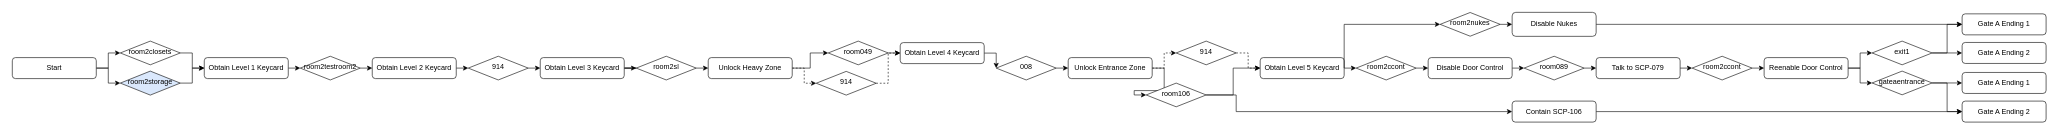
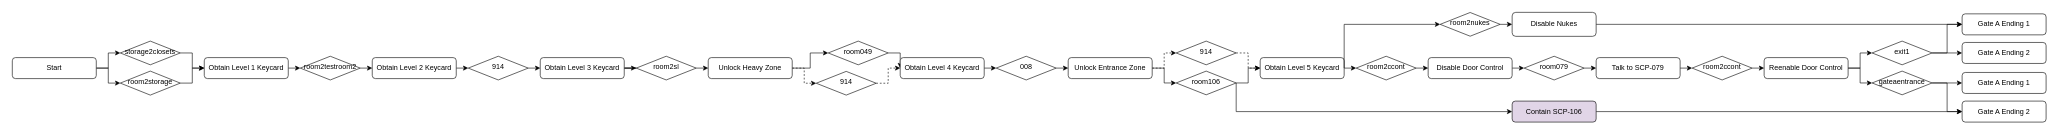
  <mxCell id="0" />
  <mxCell id="1" parent="0" />
  <mxCell id="2" style="edgeStyle=orthogonalEdgeStyle;rounded=0;orthogonalLoop=1;jettySize=auto;html=1;exitX=1;exitY=0.5;exitDx=0;exitDy=0;entryX=0;entryY=0.5;entryDx=0;entryDy=0;" edge="1" parent="1" source="3" target="7"><mxGeometry relative="1" as="geometry"><mxPoint x="360" y="118" as="targetPoint" /></mxGeometry></mxCell>
- <mxCell id="3" value="room2closets" style="rhombus;whiteSpace=wrap;html=1;shadow=0;fontFamily=Helvetica;fontSize=12;align=center;strokeWidth=1;spacing=6;spacingTop=-4;" parent="1" vertex="1"><mxGeometry x="200" y="68" width="100" height="39.52" as="geometry" /></mxCell>
+ <mxCell id="3" value="storage2closets" style="rhombus;whiteSpace=wrap;html=1;shadow=0;fontFamily=Helvetica;fontSize=12;align=center;strokeWidth=1;spacing=6;spacingTop=-4;" parent="1" vertex="1"><mxGeometry x="200" y="68" width="100" height="39.52" as="geometry" /></mxCell>
  <mxCell id="4" style="edgeStyle=orthogonalEdgeStyle;rounded=0;orthogonalLoop=1;jettySize=auto;html=1;exitX=1;exitY=0.5;exitDx=0;exitDy=0;entryX=0;entryY=0.5;entryDx=0;entryDy=0;" edge="1" parent="1" source="5" target="7"><mxGeometry relative="1" as="geometry" /></mxCell>
- <mxCell id="5" value="room2storage" style="rhombus;whiteSpace=wrap;html=1;shadow=0;fontFamily=Helvetica;fontSize=12;align=center;strokeWidth=1;spacing=6;spacingTop=-4;fillColor=#dae8fc;" vertex="1" parent="1"><mxGeometry x="200" y="118" width="100" height="40" as="geometry" /></mxCell>
+ <mxCell id="5" value="room2storage" style="rhombus;whiteSpace=wrap;html=1;shadow=0;fontFamily=Helvetica;fontSize=12;align=center;strokeWidth=1;spacing=6;spacingTop=-4;" vertex="1" parent="1"><mxGeometry x="200" y="118" width="100" height="40" as="geometry" /></mxCell>
  <mxCell id="6" style="edgeStyle=orthogonalEdgeStyle;rounded=0;orthogonalLoop=1;jettySize=auto;html=1;exitX=1;exitY=0.5;exitDx=0;exitDy=0;entryX=0;entryY=0.5;entryDx=0;entryDy=0;" edge="1" parent="1" source="7" target="9"><mxGeometry relative="1" as="geometry"><mxPoint x="520" y="88" as="targetPoint" /></mxGeometry></mxCell>
  <mxCell id="7" value="Obtain Level 1 Keycard" style="rounded=1;whiteSpace=wrap;html=1;" vertex="1" parent="1"><mxGeometry x="340" y="95.5" width="140" height="35" as="geometry" /></mxCell>
  <mxCell id="8" style="edgeStyle=orthogonalEdgeStyle;rounded=0;orthogonalLoop=1;jettySize=auto;html=1;exitX=1;exitY=0.5;exitDx=0;exitDy=0;entryX=0;entryY=0.5;entryDx=0;entryDy=0;" edge="1" parent="1" source="9" target="11"><mxGeometry relative="1" as="geometry" /></mxCell>
  <mxCell id="9" value="room2testroom2" style="rhombus;whiteSpace=wrap;html=1;shadow=0;fontFamily=Helvetica;fontSize=12;align=center;strokeWidth=1;spacing=6;spacingTop=-4;" vertex="1" parent="1"><mxGeometry x="500" y="93.24" width="100" height="39.52" as="geometry" /></mxCell>
  <mxCell id="10" style="edgeStyle=orthogonalEdgeStyle;rounded=0;orthogonalLoop=1;jettySize=auto;html=1;exitX=1;exitY=0.5;exitDx=0;exitDy=0;entryX=0;entryY=0.5;entryDx=0;entryDy=0;" edge="1" parent="1" source="11" target="13"><mxGeometry relative="1" as="geometry"><mxPoint x="780" y="113.286" as="targetPoint" /></mxGeometry></mxCell>
  <mxCell id="11" value="Obtain Level 2 Keycard" style="rounded=1;whiteSpace=wrap;html=1;" vertex="1" parent="1"><mxGeometry x="620" y="95.5" width="140" height="35" as="geometry" /></mxCell>
  <mxCell id="12" style="edgeStyle=orthogonalEdgeStyle;rounded=0;orthogonalLoop=1;jettySize=auto;html=1;exitX=1;exitY=0.5;exitDx=0;exitDy=0;entryX=0;entryY=0.5;entryDx=0;entryDy=0;" edge="1" parent="1" source="13" target="15"><mxGeometry relative="1" as="geometry"><mxPoint x="900" y="113.286" as="targetPoint" /></mxGeometry></mxCell>
  <mxCell id="13" value="914" style="rhombus;whiteSpace=wrap;html=1;shadow=0;fontFamily=Helvetica;fontSize=12;align=center;strokeWidth=1;spacing=6;spacingTop=-4;" vertex="1" parent="1"><mxGeometry x="780" y="93.24" width="100" height="39.52" as="geometry" /></mxCell>
  <mxCell id="14" style="edgeStyle=orthogonalEdgeStyle;rounded=0;orthogonalLoop=1;jettySize=auto;html=1;entryX=0;entryY=0.5;entryDx=0;entryDy=0;" edge="1" parent="1" source="15" target="17"><mxGeometry relative="1" as="geometry"><mxPoint x="1110" y="128" as="targetPoint" /></mxGeometry></mxCell>
  <mxCell id="15" value="Obtain Level 3 Keycard" style="rounded=1;whiteSpace=wrap;html=1;" vertex="1" parent="1"><mxGeometry x="900" y="95.5" width="140" height="35" as="geometry" /></mxCell>
  <mxCell id="16" style="edgeStyle=orthogonalEdgeStyle;rounded=0;orthogonalLoop=1;jettySize=auto;html=1;exitX=1;exitY=0.5;exitDx=0;exitDy=0;entryX=0;entryY=0.5;entryDx=0;entryDy=0;" edge="1" parent="1" source="17" target="20"><mxGeometry relative="1" as="geometry" /></mxCell>
  <mxCell id="17" value="room2sl" style="rhombus;whiteSpace=wrap;html=1;shadow=0;fontFamily=Helvetica;fontSize=12;align=center;strokeWidth=1;spacing=6;spacingTop=-4;" vertex="1" parent="1"><mxGeometry x="1060" y="93.24" width="100" height="39.52" as="geometry" /></mxCell>
  <mxCell id="18" style="edgeStyle=orthogonalEdgeStyle;rounded=0;orthogonalLoop=1;jettySize=auto;html=1;exitX=1;exitY=0.5;exitDx=0;exitDy=0;entryX=0;entryY=0.5;entryDx=0;entryDy=0;" edge="1" parent="1" source="20" target="22"><mxGeometry relative="1" as="geometry"><mxPoint x="1360" y="88" as="targetPoint" /></mxGeometry></mxCell>
  <mxCell id="19" style="edgeStyle=orthogonalEdgeStyle;rounded=0;orthogonalLoop=1;jettySize=auto;html=1;exitX=1;exitY=0.5;exitDx=0;exitDy=0;entryX=0;entryY=0.5;entryDx=0;entryDy=0;dashed=1;" edge="1" parent="1" source="20" target="24"><mxGeometry relative="1" as="geometry" /></mxCell>
  <mxCell id="20" value="Unlock Heavy Zone" style="rounded=1;whiteSpace=wrap;html=1;" vertex="1" parent="1"><mxGeometry x="1180" y="95.5" width="140" height="35" as="geometry" /></mxCell>
  <mxCell id="21" style="edgeStyle=orthogonalEdgeStyle;rounded=0;orthogonalLoop=1;jettySize=auto;html=1;exitX=1;exitY=0.5;exitDx=0;exitDy=0;entryX=0;entryY=0.5;entryDx=0;entryDy=0;" edge="1" parent="1" source="22" target="26"><mxGeometry relative="1" as="geometry" /></mxCell>
  <mxCell id="22" value="room049" style="rhombus;whiteSpace=wrap;html=1;shadow=0;fontFamily=Helvetica;fontSize=12;align=center;strokeWidth=1;spacing=6;spacingTop=-4;" vertex="1" parent="1"><mxGeometry x="1380" y="68" width="100" height="39.52" as="geometry" /></mxCell>
  <mxCell id="23" style="edgeStyle=orthogonalEdgeStyle;rounded=0;orthogonalLoop=1;jettySize=auto;html=1;exitX=1;exitY=0.5;exitDx=0;exitDy=0;dashed=1;entryX=0;entryY=0.5;entryDx=0;entryDy=0;" edge="1" parent="1" source="24" target="26"><mxGeometry relative="1" as="geometry"><mxPoint x="1490" y="138" as="targetPoint" /></mxGeometry></mxCell>
  <mxCell id="24" value="914" style="rhombus;whiteSpace=wrap;html=1;shadow=0;fontFamily=Helvetica;fontSize=12;align=center;strokeWidth=1;spacing=6;spacingTop=-4;" vertex="1" parent="1"><mxGeometry x="1360" y="118.48" width="100" height="39.52" as="geometry" /></mxCell>
  <mxCell id="25" style="edgeStyle=orthogonalEdgeStyle;rounded=0;orthogonalLoop=1;jettySize=auto;html=1;exitX=1;exitY=0.5;exitDx=0;exitDy=0;entryX=0;entryY=0.5;entryDx=0;entryDy=0;" edge="1" parent="1" source="26" target="28"><mxGeometry relative="1" as="geometry" /></mxCell>
- <mxCell id="26" value="Obtain Level 4 Keycard" style="rounded=1;whiteSpace=wrap;html=1;" vertex="1" parent="1"><mxGeometry x="1500" y="70.5" width="140" height="35" as="geometry" /></mxCell>
+ <mxCell id="26" value="Obtain Level 4 Keycard" style="rounded=1;whiteSpace=wrap;html=1;" vertex="1" parent="1"><mxGeometry x="1500" y="95.5" width="140" height="35" as="geometry" /></mxCell>
  <mxCell id="27" style="edgeStyle=orthogonalEdgeStyle;rounded=0;orthogonalLoop=1;jettySize=auto;html=1;exitX=1;exitY=0.5;exitDx=0;exitDy=0;entryX=0;entryY=0.5;entryDx=0;entryDy=0;" edge="1" parent="1" source="28" target="31"><mxGeometry relative="1" as="geometry" /></mxCell>
  <mxCell id="28" value="008" style="rhombus;whiteSpace=wrap;html=1;shadow=0;fontFamily=Helvetica;fontSize=12;align=center;strokeWidth=1;spacing=6;spacingTop=-4;" vertex="1" parent="1"><mxGeometry x="1660" y="93.24" width="100" height="39.52" as="geometry" /></mxCell>
  <mxCell id="29" style="edgeStyle=orthogonalEdgeStyle;rounded=0;orthogonalLoop=1;jettySize=auto;html=1;exitX=1;exitY=0.5;exitDx=0;exitDy=0;entryX=0;entryY=0.5;entryDx=0;entryDy=0;dashed=1;" edge="1" parent="1" source="31" target="35"><mxGeometry relative="1" as="geometry" /></mxCell>
  <mxCell id="30" style="edgeStyle=orthogonalEdgeStyle;rounded=0;orthogonalLoop=1;jettySize=auto;html=1;exitX=1;exitY=0.5;exitDx=0;exitDy=0;entryX=0;entryY=0.5;entryDx=0;entryDy=0;" edge="1" parent="1" source="31" target="41"><mxGeometry relative="1" as="geometry" /></mxCell>
  <mxCell id="31" value="Unlock Entrance Zone" style="rounded=1;whiteSpace=wrap;html=1;" vertex="1" parent="1"><mxGeometry x="1780" y="95.5" width="140" height="35" as="geometry" /></mxCell>
  <mxCell id="32" style="edgeStyle=orthogonalEdgeStyle;rounded=0;orthogonalLoop=1;jettySize=auto;html=1;exitX=1;exitY=0.5;exitDx=0;exitDy=0;entryX=0;entryY=0.5;entryDx=0;entryDy=0;" edge="1" parent="1" source="33" target="45"><mxGeometry relative="1" as="geometry" /></mxCell>
  <mxCell id="33" value="Obtain Level 5 Keycard" style="rounded=1;whiteSpace=wrap;html=1;" vertex="1" parent="1"><mxGeometry x="2100" y="95.5" width="140" height="35" as="geometry" /></mxCell>
  <mxCell id="34" style="edgeStyle=orthogonalEdgeStyle;rounded=0;orthogonalLoop=1;jettySize=auto;html=1;exitX=1;exitY=0.5;exitDx=0;exitDy=0;entryX=0;entryY=0.5;entryDx=0;entryDy=0;dashed=1;" edge="1" parent="1" source="35" target="33"><mxGeometry relative="1" as="geometry" /></mxCell>
  <mxCell id="35" value="914" style="rhombus;whiteSpace=wrap;html=1;shadow=0;fontFamily=Helvetica;fontSize=12;align=center;strokeWidth=1;spacing=6;spacingTop=-4;" vertex="1" parent="1"><mxGeometry x="1960" y="68" width="100" height="39.52" as="geometry" /></mxCell>
  <mxCell id="36" style="edgeStyle=orthogonalEdgeStyle;rounded=0;orthogonalLoop=1;jettySize=auto;html=1;exitX=1;exitY=0.5;exitDx=0;exitDy=0;entryX=0;entryY=0.5;entryDx=0;entryDy=0;" edge="1" parent="1" source="38" target="3"><mxGeometry relative="1" as="geometry" /></mxCell>
  <mxCell id="37" style="edgeStyle=orthogonalEdgeStyle;rounded=0;orthogonalLoop=1;jettySize=auto;html=1;exitX=1;exitY=0.5;exitDx=0;exitDy=0;entryX=0;entryY=0.5;entryDx=0;entryDy=0;" edge="1" parent="1" source="38" target="5"><mxGeometry relative="1" as="geometry" /></mxCell>
  <mxCell id="38" value="Start" style="rounded=1;whiteSpace=wrap;html=1;" vertex="1" parent="1"><mxGeometry x="20" y="95.5" width="140" height="35" as="geometry" /></mxCell>
  <mxCell id="39" style="edgeStyle=orthogonalEdgeStyle;rounded=0;orthogonalLoop=1;jettySize=auto;html=1;exitX=1;exitY=0.5;exitDx=0;exitDy=0;entryX=0;entryY=0.5;entryDx=0;entryDy=0;" edge="1" parent="1" source="41" target="33"><mxGeometry relative="1" as="geometry" /></mxCell>
  <mxCell id="40" style="edgeStyle=orthogonalEdgeStyle;rounded=0;orthogonalLoop=1;jettySize=auto;html=1;exitX=1;exitY=0.5;exitDx=0;exitDy=0;entryX=0;entryY=0.5;entryDx=0;entryDy=0;" edge="1" parent="1" source="41" target="56"><mxGeometry relative="1" as="geometry"><Array as="points"><mxPoint x="2060" y="186" /></Array></mxGeometry></mxCell>
- <mxCell id="41" value="room106" style="rhombus;whiteSpace=wrap;html=1;shadow=0;fontFamily=Helvetica;fontSize=12;align=center;strokeWidth=1;spacing=6;spacingTop=-4;" vertex="1" parent="1"><mxGeometry x="1910" y="138" width="100" height="39.52" as="geometry" /></mxCell>
+ <mxCell id="41" value="room106" style="rhombus;whiteSpace=wrap;html=1;shadow=0;fontFamily=Helvetica;fontSize=12;align=center;strokeWidth=1;spacing=6;spacingTop=-4;" vertex="1" parent="1"><mxGeometry x="1960" y="118" width="100" height="39.52" as="geometry" /></mxCell>
  <mxCell id="42" style="edgeStyle=orthogonalEdgeStyle;rounded=0;orthogonalLoop=1;jettySize=auto;html=1;exitX=1;exitY=0.5;exitDx=0;exitDy=0;entryX=0;entryY=0.5;entryDx=0;entryDy=0;" edge="1" parent="1" source="43" target="47"><mxGeometry relative="1" as="geometry" /></mxCell>
  <mxCell id="43" value="Disable Door Control" style="rounded=1;whiteSpace=wrap;html=1;" vertex="1" parent="1"><mxGeometry x="2380" y="95.5" width="140" height="35" as="geometry" /></mxCell>
  <mxCell id="44" style="edgeStyle=orthogonalEdgeStyle;rounded=0;orthogonalLoop=1;jettySize=auto;html=1;exitX=1;exitY=0.5;exitDx=0;exitDy=0;entryX=0;entryY=0.5;entryDx=0;entryDy=0;" edge="1" parent="1" source="45" target="43"><mxGeometry relative="1" as="geometry" /></mxCell>
  <mxCell id="45" value="room2ccont" style="rhombus;whiteSpace=wrap;html=1;shadow=0;fontFamily=Helvetica;fontSize=12;align=center;strokeWidth=1;spacing=6;spacingTop=-4;" vertex="1" parent="1"><mxGeometry x="2260" y="93.24" width="100" height="39.52" as="geometry" /></mxCell>
  <mxCell id="46" style="edgeStyle=orthogonalEdgeStyle;rounded=0;orthogonalLoop=1;jettySize=auto;html=1;exitX=1;exitY=0.5;exitDx=0;exitDy=0;entryX=0;entryY=0.5;entryDx=0;entryDy=0;" edge="1" parent="1" source="47" target="49"><mxGeometry relative="1" as="geometry" /></mxCell>
- <mxCell id="47" value="room089" style="rhombus;whiteSpace=wrap;html=1;shadow=0;fontFamily=Helvetica;fontSize=12;align=center;strokeWidth=1;spacing=6;spacingTop=-4;" vertex="1" parent="1"><mxGeometry x="2540" y="93.24" width="100" height="39.52" as="geometry" /></mxCell>
+ <mxCell id="47" value="room079" style="rhombus;whiteSpace=wrap;html=1;shadow=0;fontFamily=Helvetica;fontSize=12;align=center;strokeWidth=1;spacing=6;spacingTop=-4;" vertex="1" parent="1"><mxGeometry x="2540" y="93.24" width="100" height="39.52" as="geometry" /></mxCell>
  <mxCell id="48" style="edgeStyle=orthogonalEdgeStyle;rounded=0;orthogonalLoop=1;jettySize=auto;html=1;exitX=1;exitY=0.5;exitDx=0;exitDy=0;entryX=0;entryY=0.5;entryDx=0;entryDy=0;" edge="1" parent="1" source="49" target="54"><mxGeometry relative="1" as="geometry" /></mxCell>
  <mxCell id="49" value="Talk to SCP-079" style="rounded=1;whiteSpace=wrap;html=1;" vertex="1" parent="1"><mxGeometry x="2660" y="95.5" width="140" height="35" as="geometry" /></mxCell>
  <mxCell id="50" style="edgeStyle=orthogonalEdgeStyle;rounded=0;orthogonalLoop=1;jettySize=auto;html=1;exitX=1;exitY=0.5;exitDx=0;exitDy=0;entryX=0;entryY=0.5;entryDx=0;entryDy=0;" edge="1" parent="1" source="52" target="59"><mxGeometry relative="1" as="geometry" /></mxCell>
  <mxCell id="51" style="edgeStyle=orthogonalEdgeStyle;rounded=0;orthogonalLoop=1;jettySize=auto;html=1;exitX=1;exitY=0.5;exitDx=0;exitDy=0;entryX=0;entryY=0.5;entryDx=0;entryDy=0;" edge="1" parent="1" source="52" target="62"><mxGeometry relative="1" as="geometry" /></mxCell>
  <mxCell id="52" value="Reenable Door Control" style="rounded=1;whiteSpace=wrap;html=1;" vertex="1" parent="1"><mxGeometry x="2940" y="95.5" width="140" height="35" as="geometry" /></mxCell>
  <mxCell id="53" style="edgeStyle=orthogonalEdgeStyle;rounded=0;orthogonalLoop=1;jettySize=auto;html=1;exitX=1;exitY=0.5;exitDx=0;exitDy=0;entryX=0;entryY=0.5;entryDx=0;entryDy=0;" edge="1" parent="1" source="54" target="52"><mxGeometry relative="1" as="geometry" /></mxCell>
  <mxCell id="54" value="room2ccont" style="rhombus;whiteSpace=wrap;html=1;shadow=0;fontFamily=Helvetica;fontSize=12;align=center;strokeWidth=1;spacing=6;spacingTop=-4;" vertex="1" parent="1"><mxGeometry x="2820" y="93.24" width="100" height="39.52" as="geometry" /></mxCell>
  <mxCell id="55" style="edgeStyle=orthogonalEdgeStyle;rounded=0;orthogonalLoop=1;jettySize=auto;html=1;exitX=1;exitY=0.5;exitDx=0;exitDy=0;entryX=0;entryY=0.5;entryDx=0;entryDy=0;" edge="1" parent="1" source="56" target="64"><mxGeometry relative="1" as="geometry" /></mxCell>
- <mxCell id="56" value="Contain SCP-106" style="rounded=1;whiteSpace=wrap;html=1;" vertex="1" parent="1"><mxGeometry x="2520" y="168" width="140" height="35" as="geometry" /></mxCell>
+ <mxCell id="56" value="Contain SCP-106" style="rounded=1;whiteSpace=wrap;html=1;fillColor=#e1d5e7;" vertex="1" parent="1"><mxGeometry x="2520" y="168" width="140" height="35" as="geometry" /></mxCell>
  <mxCell id="57" style="edgeStyle=orthogonalEdgeStyle;rounded=0;orthogonalLoop=1;jettySize=auto;html=1;exitX=1;exitY=0.5;exitDx=0;exitDy=0;entryX=0;entryY=0.5;entryDx=0;entryDy=0;" edge="1" parent="1" source="59" target="63"><mxGeometry relative="1" as="geometry" /></mxCell>
  <mxCell id="58" style="edgeStyle=orthogonalEdgeStyle;rounded=0;orthogonalLoop=1;jettySize=auto;html=1;exitX=1;exitY=0.5;exitDx=0;exitDy=0;entryX=0;entryY=0.5;entryDx=0;entryDy=0;" edge="1" parent="1" source="59" target="64"><mxGeometry relative="1" as="geometry" /></mxCell>
  <mxCell id="59" value="gateaentrance" style="rhombus;whiteSpace=wrap;html=1;shadow=0;fontFamily=Helvetica;fontSize=12;align=center;strokeWidth=1;spacing=6;spacingTop=-4;" vertex="1" parent="1"><mxGeometry x="3120" y="118" width="100" height="39.52" as="geometry" /></mxCell>
  <mxCell id="60" style="edgeStyle=orthogonalEdgeStyle;rounded=0;orthogonalLoop=1;jettySize=auto;html=1;exitX=1;exitY=0.5;exitDx=0;exitDy=0;entryX=0;entryY=0.5;entryDx=0;entryDy=0;" edge="1" parent="1" source="62" target="66"><mxGeometry relative="1" as="geometry" /></mxCell>
  <mxCell id="61" style="edgeStyle=orthogonalEdgeStyle;rounded=0;orthogonalLoop=1;jettySize=auto;html=1;exitX=1;exitY=0.5;exitDx=0;exitDy=0;entryX=0;entryY=0.5;entryDx=0;entryDy=0;" edge="1" parent="1" source="62" target="65"><mxGeometry relative="1" as="geometry" /></mxCell>
  <mxCell id="62" value="exit1" style="rhombus;whiteSpace=wrap;html=1;shadow=0;fontFamily=Helvetica;fontSize=12;align=center;strokeWidth=1;spacing=6;spacingTop=-4;" vertex="1" parent="1"><mxGeometry x="3120" y="68" width="100" height="39.52" as="geometry" /></mxCell>
  <mxCell id="63" value="Gate A Ending 1" style="rounded=1;whiteSpace=wrap;html=1;" vertex="1" parent="1"><mxGeometry x="3270" y="120.26" width="140" height="35" as="geometry" /></mxCell>
  <mxCell id="64" value="Gate A Ending 2" style="rounded=1;whiteSpace=wrap;html=1;" vertex="1" parent="1"><mxGeometry x="3270" y="168" width="140" height="35" as="geometry" /></mxCell>
  <mxCell id="65" value="Gate A Ending 1" style="rounded=1;whiteSpace=wrap;html=1;" vertex="1" parent="1"><mxGeometry x="3270" y="22.57" width="140" height="35" as="geometry" /></mxCell>
  <mxCell id="66" value="Gate A Ending 2" style="rounded=1;whiteSpace=wrap;html=1;" vertex="1" parent="1"><mxGeometry x="3270" y="70.26" width="140" height="35" as="geometry" /></mxCell>
  <mxCell id="67" style="edgeStyle=orthogonalEdgeStyle;rounded=0;orthogonalLoop=1;jettySize=auto;html=1;exitX=1;exitY=0.5;exitDx=0;exitDy=0;entryX=0;entryY=0.5;entryDx=0;entryDy=0;" edge="1" parent="1" source="68" target="65"><mxGeometry relative="1" as="geometry" /></mxCell>
  <mxCell id="68" value="Disable Nukes" style="rounded=1;whiteSpace=wrap;html=1;" vertex="1" parent="1"><mxGeometry x="2520" y="20.07" width="140" height="40" as="geometry" /></mxCell>
  <mxCell id="69" style="edgeStyle=orthogonalEdgeStyle;rounded=0;orthogonalLoop=1;jettySize=auto;html=1;exitX=1;exitY=0.5;exitDx=0;exitDy=0;entryX=0;entryY=0.5;entryDx=0;entryDy=0;" edge="1" parent="1" source="70" target="68"><mxGeometry relative="1" as="geometry" /></mxCell>
  <mxCell id="70" value="room2nukes" style="rhombus;whiteSpace=wrap;html=1;shadow=0;fontFamily=Helvetica;fontSize=12;align=center;strokeWidth=1;spacing=6;spacingTop=-4;" vertex="1" parent="1"><mxGeometry x="2400" y="20.31" width="100" height="39.52" as="geometry" /></mxCell>
  <mxCell id="71" style="edgeStyle=orthogonalEdgeStyle;rounded=0;orthogonalLoop=1;jettySize=auto;html=1;exitX=1;exitY=0.5;exitDx=0;exitDy=0;entryX=0;entryY=0.5;entryDx=0;entryDy=0;" edge="1" parent="1" source="33" target="70"><mxGeometry relative="1" as="geometry"><mxPoint x="2239.667" y="113.167" as="sourcePoint" /><mxPoint x="2519.667" y="38.167" as="targetPoint" /><Array as="points"><mxPoint x="2240" y="40" /></Array></mxGeometry></mxCell>
